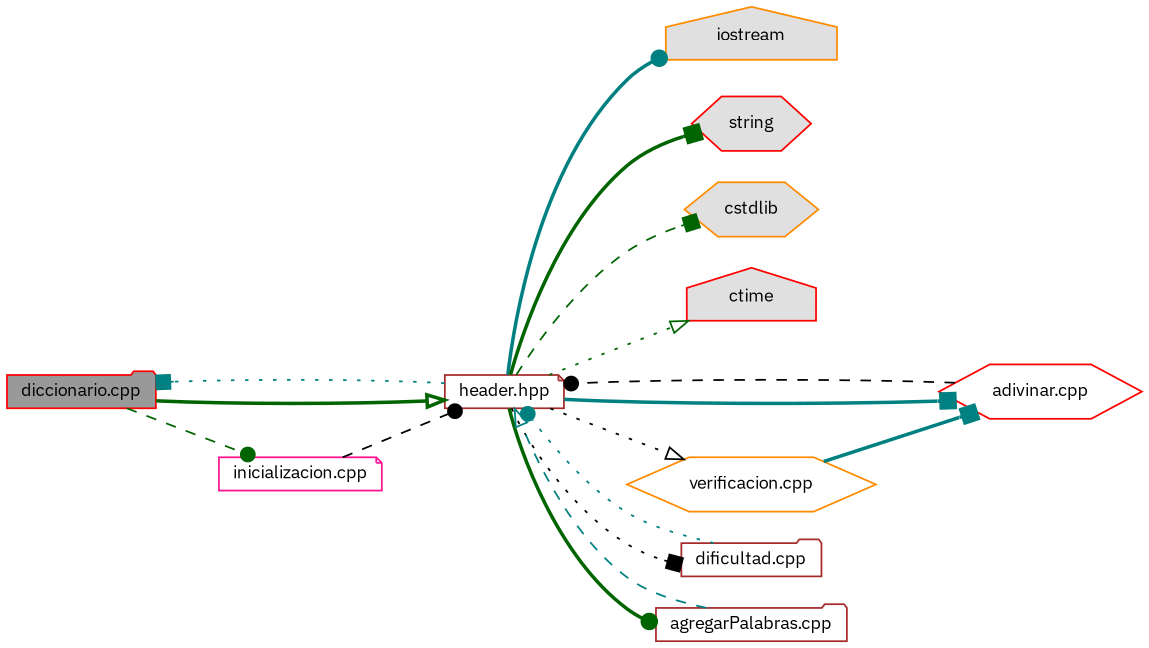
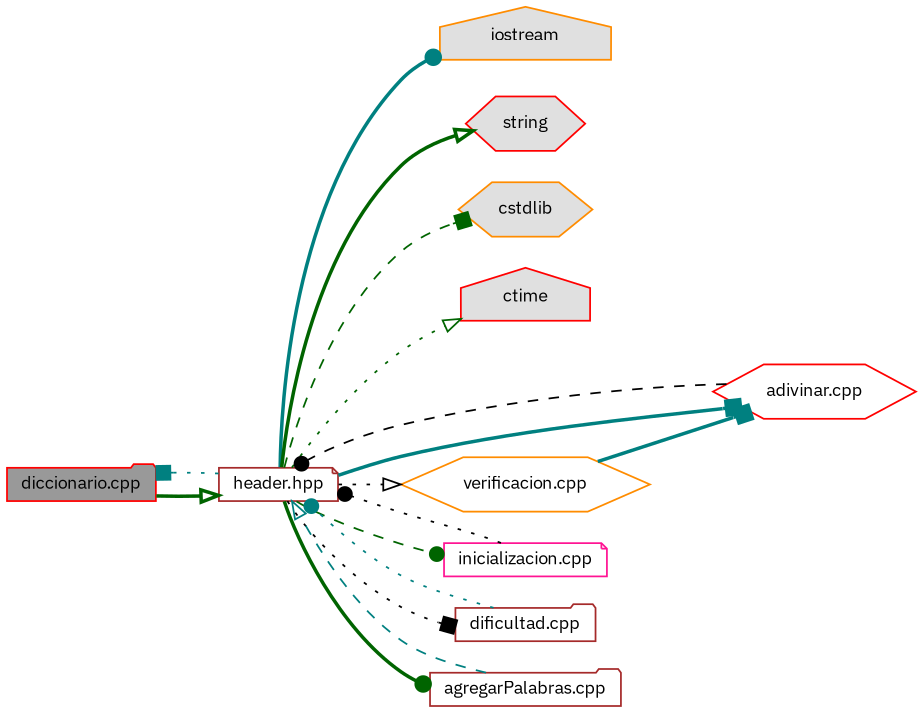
  digraph {
    fontname="IBM Plex Sans"
    rankdir=LR
    node [color=red fillcolor=white fontname="IBM Plex Sans" fontsize=10 shape=hexagon style=filled]
    edge [arrowhead=dot color=darkgreen fontname="IBM Plex Sans" fontsize=10 labelfontname=Helvetica labelfontsize=10 style=bold]
    n1 [fillcolor=grey60 fontcolor=black height=0.2 label="diccionario.cpp" shape=folder width=0.4]
    n2 [color=brown height=0.2 label="header.hpp" shape=note width=0.4]
    n3 [color=darkorange fillcolor="#E0E0E0" height=0.2 label=iostream shape=house width=0.4]
    n4 [fillcolor="#E0E0E0" height=0.2 label=string width=0.4]
    n5 [color=darkorange fillcolor="#E0E0E0" height=0.2 label=cstdlib width=0.4]
    n6 [fillcolor="#E0E0E0" height=0.2 label=ctime shape=house width=0.4]
    n7 [height=0.2 label="adivinar.cpp" width=0.4]
    n8 [color=darkorange height=0.2 label="verificacion.cpp" width=0.4]
    n9 [color=deeppink height=0.2 label="inicializacion.cpp" shape=note width=0.4]
    n10 [color=brown height=0.2 label="dificultad.cpp" shape=folder width=0.4]
    n11 [color=brown height=0.2 label="agregarPalabras.cpp" shape=folder width=0.4]
    n1 -> n2 [arrowhead=onormal]
    n2 -> n1 [arrowhead=box color=teal style=dotted]
    n2 -> n3 [color=teal]
-   n2 -> n4 [arrowhead=box]
+   n2 -> n4 [arrowhead=onormal]
    n2 -> n5 [arrowhead=box style=dashed]
    n2 -> n6 [arrowhead=onormal style=dotted]
    n2 -> n7 [arrowhead=box color=teal]
    n2 -> n8 [arrowhead=onormal color=black style=dotted]
-   n1 -> n9 [style=dashed]
+   n2 -> n9 [style=dashed]
    n2 -> n10 [arrowhead=box color=black style=dotted]
    n2 -> n11
    n7 -> n2 [color=black style=dashed]
    n8 -> n7 [arrowhead=box color=teal]
-   n9 -> n2 [color=black style=dashed]
+   n9 -> n2 [color=black style=dotted]
    n10 -> n2 [color=teal style=dotted]
    n11 -> n2 [arrowhead=onormal color=teal style=dashed]
  }
